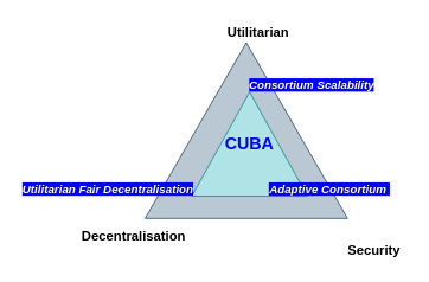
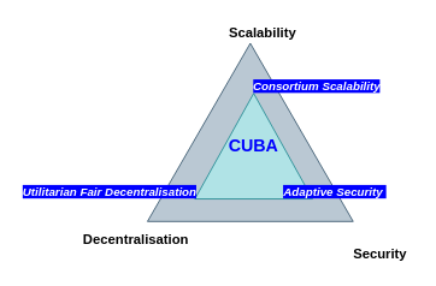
  <mxCell id="0" />
  <mxCell id="1" parent="0" />
  <mxCell id="2" value="" style="triangle;whiteSpace=wrap;html=1;rotation=-90;fillColor=#bac8d3;strokeColor=#23445d;" vertex="1" parent="1"><mxGeometry x="177.5" y="32.5" width="197.5" height="227.5" as="geometry" /></mxCell>
  <mxCell id="3" value="" style="triangle;whiteSpace=wrap;html=1;rotation=-90;fillColor=#b0e3e6;strokeColor=#0e8088;" vertex="1" parent="1"><mxGeometry x="221.5" y="96.5" width="117" height="130" as="geometry" /></mxCell>
- <mxCell id="4" value="&lt;b style=&quot;font-size: 15px;&quot;&gt;Utilitarian&lt;/b&gt;" style="text;html=1;strokeColor=none;fillColor=none;align=center;verticalAlign=middle;whiteSpace=wrap;rounded=0;fontSize=15;" vertex="1" parent="1"><mxGeometry x="260" y="20" width="60" height="30" as="geometry" /></mxCell>
+ <mxCell id="4" value="&lt;b style=&quot;font-size: 15px;&quot;&gt;Scalability&lt;/b&gt;" style="text;html=1;strokeColor=none;fillColor=none;align=center;verticalAlign=middle;whiteSpace=wrap;rounded=0;fontSize=15;" vertex="1" parent="1"><mxGeometry x="260" y="20" width="60" height="30" as="geometry" /></mxCell>
  <mxCell id="5" value="&lt;b style=&quot;font-size: 15px;&quot;&gt;Decentralisation&lt;/b&gt;" style="text;html=1;strokeColor=none;fillColor=none;align=center;verticalAlign=middle;whiteSpace=wrap;rounded=0;fontSize=15;" vertex="1" parent="1"><mxGeometry x="120" y="250" width="60" height="30" as="geometry" /></mxCell>
  <mxCell id="6" value="&lt;b style=&quot;font-size: 15px;&quot;&gt;Security&lt;/b&gt;" style="text;html=1;strokeColor=none;fillColor=none;align=center;verticalAlign=middle;whiteSpace=wrap;rounded=0;fontSize=15;" vertex="1" parent="1"><mxGeometry x="390" y="265" width="60" height="30" as="geometry" /></mxCell>
  <mxCell id="7" value="&lt;i style=&quot;font-size: 13px;&quot;&gt;&lt;b style=&quot;font-size: 13px;&quot;&gt;Consortium Scalability&lt;/b&gt;&lt;/i&gt;" style="text;html=1;strokeColor=none;fillColor=none;align=center;verticalAlign=middle;whiteSpace=wrap;rounded=0;labelBackgroundColor=#0000FF;fontColor=#FFFFFF;fontSize=13;" vertex="1" parent="1"><mxGeometry x="260" y="80" width="180" height="30" as="geometry" /></mxCell>
  <mxCell id="8" value="&lt;i style=&quot;font-size: 13px;&quot;&gt;&lt;b style=&quot;font-size: 13px;&quot;&gt;Utilitarian Fair Decentralisation&lt;/b&gt;&lt;/i&gt;" style="text;html=1;strokeColor=none;fillColor=none;align=center;verticalAlign=middle;whiteSpace=wrap;rounded=0;labelBackgroundColor=#0000FF;fontColor=#FFFFFF;fontSize=13;" vertex="1" parent="1"><mxGeometry x="20" y="196.5" width="201.5" height="30" as="geometry" /></mxCell>
- <mxCell id="9" value="&lt;b style=&quot;font-size: 13px;&quot;&gt;&lt;i style=&quot;font-size: 13px;&quot;&gt;Adaptive Consortium&amp;nbsp;&lt;/i&gt;&lt;/b&gt;" style="text;html=1;strokeColor=none;fillColor=none;align=center;verticalAlign=middle;whiteSpace=wrap;rounded=0;labelBackgroundColor=#0000FF;fontColor=#FFFFFF;fontSize=13;" vertex="1" parent="1"><mxGeometry x="280" y="196.5" width="180" height="30" as="geometry" /></mxCell>
+ <mxCell id="9" value="&lt;b style=&quot;font-size: 13px;&quot;&gt;&lt;i style=&quot;font-size: 13px;&quot;&gt;Adaptive Security&amp;nbsp;&lt;/i&gt;&lt;/b&gt;" style="text;html=1;strokeColor=none;fillColor=none;align=center;verticalAlign=middle;whiteSpace=wrap;rounded=0;labelBackgroundColor=#0000FF;fontColor=#FFFFFF;fontSize=13;" vertex="1" parent="1"><mxGeometry x="280" y="196.5" width="180" height="30" as="geometry" /></mxCell>
  <mxCell id="10" value="&lt;font style=&quot;font-size: 19px;&quot;&gt;&lt;b style=&quot;font-size: 19px;&quot;&gt;CUBA&lt;/b&gt;&lt;/font&gt;" style="text;html=1;strokeColor=none;fillColor=none;align=center;verticalAlign=middle;whiteSpace=wrap;rounded=0;fontSize=19;fontColor=#0000FF;" vertex="1" parent="1"><mxGeometry x="250" y="146.5" width="60" height="30" as="geometry" /></mxCell>
